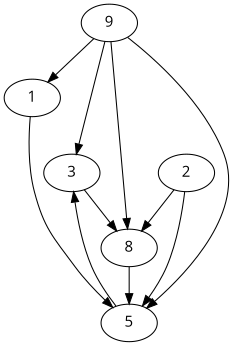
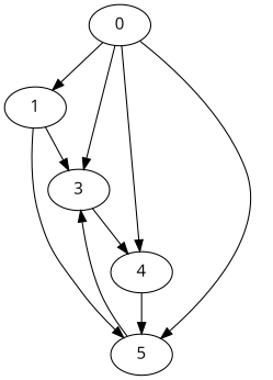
  digraph {
    fontname="Open Sans"
    node [fontname="Open Sans"]
    edge [fontname="Open Sans"]
-   0 [label=9]
+   0
    1
    3
-   4 [label=8]
+   4
    5
-   2
    0 -> 1
    0 -> 3
    0 -> 4
    0 -> 5
+   1 -> 3
    1 -> 5
    3 -> 4
    4 -> 5
    5 -> 3
-   2 -> 4
-   2 -> 5
  }
